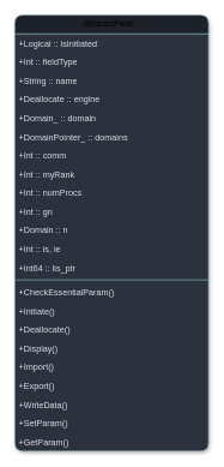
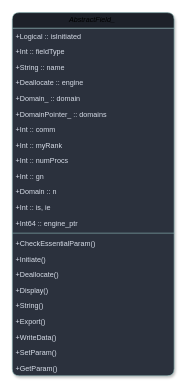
  <mxCell id="0" />
  <mxCell id="1" parent="0" />
  <mxCell id="2" value="AbstractField_ " style="swimlane;fontStyle=2;align=center;verticalAlign=middle;childLayout=stackLayout;horizontal=1;startSize=26;horizontalStack=0;resizeParent=1;resizeLast=0;collapsible=1;marginBottom=0;rounded=1;shadow=1;strokeWidth=1;fillColor=#1D2129;strokeColor=#8FBCBB;gradientColor=none;swimlaneFillColor=#2B313D;whiteSpace=wrap;glass=0;" vertex="1" parent="1"><mxGeometry x="20" y="20" width="270" height="606" as="geometry"><mxRectangle x="330" y="280" width="160" height="26" as="alternateBounds" /></mxGeometry></mxCell>
  <mxCell id="3" value="+Logical :: isInitiated" style="text;align=left;verticalAlign=middle;spacingLeft=4;spacingRight=4;overflow=hidden;rotatable=0;points=[[0,0.5],[1,0.5]];portConstraint=eastwest;fillColor=none;strokeColor=none;fontStyle=0;startSize=26;rounded=0;shadow=0;strokeWidth=1;fontColor=#D8DEE9;" vertex="1" parent="2"><mxGeometry y="26" width="270" height="26" as="geometry" /></mxCell>
  <mxCell id="4" value="+Int :: fieldType" style="text;align=left;verticalAlign=middle;spacingLeft=4;spacingRight=4;overflow=hidden;rotatable=0;points=[[0,0.5],[1,0.5]];portConstraint=eastwest;rounded=0;shadow=0;html=0;fillColor=none;strokeColor=none;fontStyle=0;startSize=26;strokeWidth=1;fontColor=#D8DEE9;" vertex="1" parent="2"><mxGeometry y="52" width="270" height="26" as="geometry" /></mxCell>
  <mxCell id="5" value="+String :: name" style="text;align=left;verticalAlign=middle;spacingLeft=4;spacingRight=4;overflow=hidden;rotatable=0;points=[[0,0.5],[1,0.5]];portConstraint=eastwest;rounded=0;shadow=0;html=0;fillColor=none;strokeColor=none;fontStyle=0;startSize=26;strokeWidth=1;fontColor=#D8DEE9;" vertex="1" parent="2"><mxGeometry y="78" width="270" height="26" as="geometry" /></mxCell>
  <mxCell id="6" value="+Deallocate :: engine" style="text;align=left;verticalAlign=middle;spacingLeft=4;spacingRight=4;overflow=hidden;rotatable=0;points=[[0,0.5],[1,0.5]];portConstraint=eastwest;rounded=0;shadow=0;html=0;fillColor=none;strokeColor=none;fontStyle=0;startSize=26;strokeWidth=1;fontColor=#D8DEE9;" vertex="1" parent="2"><mxGeometry y="104" width="270" height="26" as="geometry" /></mxCell>
  <mxCell id="7" value="+Domain_ :: domain" style="text;align=left;verticalAlign=middle;spacingLeft=4;spacingRight=4;overflow=hidden;rotatable=0;points=[[0,0.5],[1,0.5]];portConstraint=eastwest;rounded=0;shadow=0;html=0;fillColor=none;strokeColor=none;fontStyle=0;startSize=26;strokeWidth=1;fontColor=#D8DEE9;" vertex="1" parent="2"><mxGeometry y="130" width="270" height="26" as="geometry" /></mxCell>
  <mxCell id="8" value="+DomainPointer_ :: domains" style="text;align=left;verticalAlign=middle;spacingLeft=4;spacingRight=4;overflow=hidden;rotatable=0;points=[[0,0.5],[1,0.5]];portConstraint=eastwest;rounded=0;shadow=0;html=0;fillColor=none;strokeColor=none;fontStyle=0;startSize=26;strokeWidth=1;fontColor=#D8DEE9;" vertex="1" parent="2"><mxGeometry y="156" width="270" height="26" as="geometry" /></mxCell>
  <mxCell id="9" value="+Int :: comm" style="text;align=left;verticalAlign=middle;spacingLeft=4;spacingRight=4;overflow=hidden;rotatable=0;points=[[0,0.5],[1,0.5]];portConstraint=eastwest;rounded=0;shadow=0;html=0;fillColor=none;strokeColor=none;fontStyle=0;startSize=26;strokeWidth=1;fontColor=#D8DEE9;" vertex="1" parent="2"><mxGeometry y="182" width="270" height="26" as="geometry" /></mxCell>
  <mxCell id="10" value="+Int :: myRank" style="text;align=left;verticalAlign=middle;spacingLeft=4;spacingRight=4;overflow=hidden;rotatable=0;points=[[0,0.5],[1,0.5]];portConstraint=eastwest;rounded=0;shadow=0;html=0;fillColor=none;strokeColor=none;fontStyle=0;startSize=26;strokeWidth=1;fontColor=#D8DEE9;" vertex="1" parent="2"><mxGeometry y="208" width="270" height="26" as="geometry" /></mxCell>
  <mxCell id="11" value="+Int :: numProcs" style="text;align=left;verticalAlign=middle;spacingLeft=4;spacingRight=4;overflow=hidden;rotatable=0;points=[[0,0.5],[1,0.5]];portConstraint=eastwest;rounded=0;shadow=0;html=0;fillColor=none;strokeColor=none;fontStyle=0;startSize=26;strokeWidth=1;fontColor=#D8DEE9;" vertex="1" parent="2"><mxGeometry y="234" width="270" height="26" as="geometry" /></mxCell>
  <mxCell id="12" value="+Int :: gn" style="text;align=left;verticalAlign=middle;spacingLeft=4;spacingRight=4;overflow=hidden;rotatable=0;points=[[0,0.5],[1,0.5]];portConstraint=eastwest;rounded=0;shadow=0;html=0;fillColor=none;strokeColor=none;fontStyle=0;startSize=26;strokeWidth=1;fontColor=#D8DEE9;" vertex="1" parent="2"><mxGeometry y="260" width="270" height="26" as="geometry" /></mxCell>
  <mxCell id="13" value="+Domain :: n" style="text;align=left;verticalAlign=middle;spacingLeft=4;spacingRight=4;overflow=hidden;rotatable=0;points=[[0,0.5],[1,0.5]];portConstraint=eastwest;rounded=0;shadow=0;html=0;fillColor=none;strokeColor=none;fontStyle=0;startSize=26;strokeWidth=1;fontColor=#D8DEE9;" vertex="1" parent="2"><mxGeometry y="286" width="270" height="26" as="geometry" /></mxCell>
  <mxCell id="14" value="+Int :: is, ie" style="text;align=left;verticalAlign=middle;spacingLeft=4;spacingRight=4;overflow=hidden;rotatable=0;points=[[0,0.5],[1,0.5]];portConstraint=eastwest;rounded=0;shadow=0;html=0;fillColor=none;strokeColor=none;fontStyle=0;startSize=26;strokeWidth=1;fontColor=#D8DEE9;" vertex="1" parent="2"><mxGeometry y="312" width="270" height="26" as="geometry" /></mxCell>
- <mxCell id="15" value="+Int64 :: lis_ptr" style="text;align=left;verticalAlign=middle;spacingLeft=4;spacingRight=4;overflow=hidden;rotatable=0;points=[[0,0.5],[1,0.5]];portConstraint=eastwest;rounded=0;shadow=0;html=0;fillColor=none;strokeColor=none;fontStyle=0;startSize=26;strokeWidth=1;fontColor=#D8DEE9;" vertex="1" parent="2"><mxGeometry y="338" width="270" height="26" as="geometry" /></mxCell>
+ <mxCell id="15" value="+Int64 :: engine_ptr" style="text;align=left;verticalAlign=middle;spacingLeft=4;spacingRight=4;overflow=hidden;rotatable=0;points=[[0,0.5],[1,0.5]];portConstraint=eastwest;rounded=0;shadow=0;html=0;fillColor=none;strokeColor=none;fontStyle=0;startSize=26;strokeWidth=1;fontColor=#D8DEE9;" vertex="1" parent="2"><mxGeometry y="338" width="270" height="26" as="geometry" /></mxCell>
  <mxCell id="16" value="" style="line;html=1;strokeWidth=1;align=center;verticalAlign=middle;spacingTop=-1;spacingLeft=3;spacingRight=3;rotatable=0;labelPosition=right;points=[];portConstraint=eastwest;fillColor=#8FBCBB;strokeColor=#8FBCBB;rounded=0;" vertex="1" parent="2"><mxGeometry y="364" width="270" height="8" as="geometry" /></mxCell>
  <mxCell id="17" value="+CheckEssentialParam()" style="text;align=left;verticalAlign=middle;spacingLeft=4;spacingRight=4;overflow=hidden;rotatable=0;points=[[0,0.5],[1,0.5]];portConstraint=eastwest;fillColor=none;strokeColor=none;fontStyle=0;startSize=26;rounded=0;shadow=0;strokeWidth=1;fontColor=#D8DEE9;" vertex="1" parent="2"><mxGeometry y="372" width="270" height="26" as="geometry" /></mxCell>
  <mxCell id="18" value="+Initiate() " style="text;align=left;verticalAlign=middle;spacingLeft=4;spacingRight=4;overflow=hidden;rotatable=0;points=[[0,0.5],[1,0.5]];portConstraint=eastwest;fillColor=none;strokeColor=none;fontStyle=0;startSize=26;rounded=0;shadow=0;strokeWidth=1;fontColor=#D8DEE9;" vertex="1" parent="2"><mxGeometry y="398" width="270" height="26" as="geometry" /></mxCell>
  <mxCell id="19" value="+Deallocate()" style="text;align=left;verticalAlign=middle;spacingLeft=4;spacingRight=4;overflow=hidden;rotatable=0;points=[[0,0.5],[1,0.5]];portConstraint=eastwest;fillColor=none;strokeColor=none;fontStyle=0;startSize=26;rounded=0;shadow=0;strokeWidth=1;fontColor=#D8DEE9;" vertex="1" parent="2"><mxGeometry y="424" width="270" height="26" as="geometry" /></mxCell>
  <mxCell id="20" value="+Display()" style="text;align=left;verticalAlign=middle;spacingLeft=4;spacingRight=4;overflow=hidden;rotatable=0;points=[[0,0.5],[1,0.5]];portConstraint=eastwest;fillColor=none;strokeColor=none;fontStyle=0;startSize=26;rounded=0;shadow=0;strokeWidth=1;fontColor=#D8DEE9;" vertex="1" parent="2"><mxGeometry y="450" width="270" height="26" as="geometry" /></mxCell>
- <mxCell id="21" value="+Import()" style="text;align=left;verticalAlign=middle;spacingLeft=4;spacingRight=4;overflow=hidden;rotatable=0;points=[[0,0.5],[1,0.5]];portConstraint=eastwest;fillColor=none;strokeColor=none;fontStyle=0;startSize=26;rounded=0;shadow=0;strokeWidth=1;fontColor=#D8DEE9;" vertex="1" parent="2"><mxGeometry y="476" width="270" height="26" as="geometry" /></mxCell>
+ <mxCell id="21" value="+String()" style="text;align=left;verticalAlign=middle;spacingLeft=4;spacingRight=4;overflow=hidden;rotatable=0;points=[[0,0.5],[1,0.5]];portConstraint=eastwest;fillColor=none;strokeColor=none;fontStyle=0;startSize=26;rounded=0;shadow=0;strokeWidth=1;fontColor=#D8DEE9;" vertex="1" parent="2"><mxGeometry y="476" width="270" height="26" as="geometry" /></mxCell>
  <mxCell id="22" value="+Export()" style="text;align=left;verticalAlign=middle;spacingLeft=4;spacingRight=4;overflow=hidden;rotatable=0;points=[[0,0.5],[1,0.5]];portConstraint=eastwest;fillColor=none;strokeColor=none;fontStyle=0;startSize=26;rounded=0;shadow=0;strokeWidth=1;fontColor=#D8DEE9;" vertex="1" parent="2"><mxGeometry y="502" width="270" height="26" as="geometry" /></mxCell>
  <mxCell id="23" value="+WriteData()" style="text;align=left;verticalAlign=middle;spacingLeft=4;spacingRight=4;overflow=hidden;rotatable=0;points=[[0,0.5],[1,0.5]];portConstraint=eastwest;fillColor=none;strokeColor=none;fontStyle=0;startSize=26;rounded=0;shadow=0;strokeWidth=1;fontColor=#D8DEE9;" vertex="1" parent="2"><mxGeometry y="528" width="270" height="26" as="geometry" /></mxCell>
  <mxCell id="24" value="+SetParam()" style="text;align=left;verticalAlign=middle;spacingLeft=4;spacingRight=4;overflow=hidden;rotatable=0;points=[[0,0.5],[1,0.5]];portConstraint=eastwest;fillColor=none;strokeColor=none;fontStyle=0;startSize=26;rounded=0;shadow=0;strokeWidth=1;fontColor=#D8DEE9;" vertex="1" parent="2"><mxGeometry y="554" width="270" height="26" as="geometry" /></mxCell>
  <mxCell id="25" value="+GetParam()" style="text;align=left;verticalAlign=middle;spacingLeft=4;spacingRight=4;overflow=hidden;rotatable=0;points=[[0,0.5],[1,0.5]];portConstraint=eastwest;fillColor=none;strokeColor=none;fontStyle=0;startSize=26;rounded=0;shadow=0;strokeWidth=1;fontColor=#D8DEE9;" vertex="1" parent="2"><mxGeometry y="580" width="270" height="26" as="geometry" /></mxCell>
